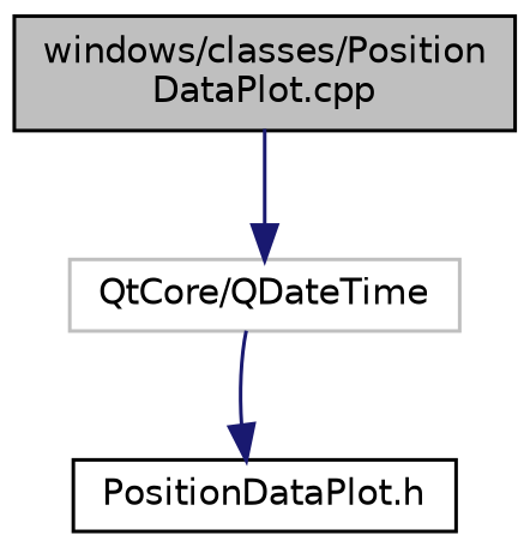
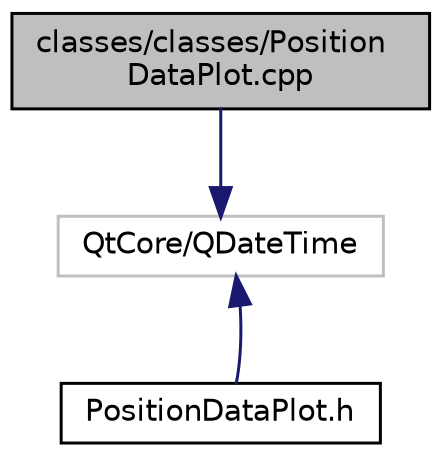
  digraph {
    fontname="DejaVu Sans"
    node [color=black fillcolor=white fontname="DejaVu Sans" fontsize=10 shape=record style=filled]
    edge [color=midnightblue fontname="DejaVu Sans" fontsize=10 labelfontname=Helvetica labelfontsize=10 style=solid]
-   n1 [fillcolor=grey75 fontcolor=black height=0.2 label="windows/classes/Position\lDataPlot.cpp" width=0.4]
+   n1 [fillcolor=grey75 fontcolor=black height=0.2 label="classes/classes/Position\lDataPlot.cpp" width=0.4]
    n2 [color=grey75 height=0.2 label="QtCore/QDateTime" width=0.4]
    n3 [height=0.2 label="PositionDataPlot.h" width=0.4]
    n1 -> n2
-   n2 -> n3
+   n3 -> n2
  }
